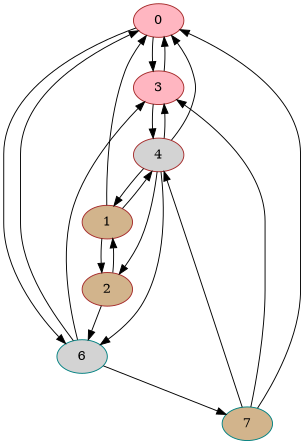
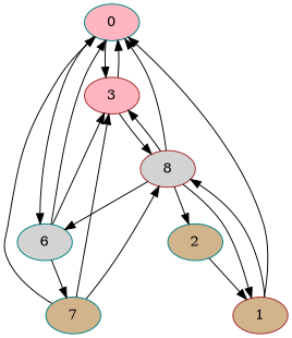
  digraph {
    node [color=brown fillcolor=tan style=filled]
-   0 [fillcolor=lightpink]
+   0 [color=teal fillcolor=lightpink]
    3 [fillcolor=lightpink]
    6 [color=teal fillcolor=lightgrey]
-   4 [fillcolor=lightgrey]
+   4 [fillcolor=lightgrey label=8]
    7 [color=teal]
-   2
+   2 [color=teal]
    1
    0 -> 3
    0 -> 6
    3 -> 0
    3 -> 4
    6 -> 0
    6 -> 3
    6 -> 7
    4 -> 0
    4 -> 3
    4 -> 6
    4 -> 2
    4 -> 1
    7 -> 0
    7 -> 3
    7 -> 4
-   2 -> 6
    2 -> 1
    1 -> 0
    1 -> 4
-   1 -> 2
  }
